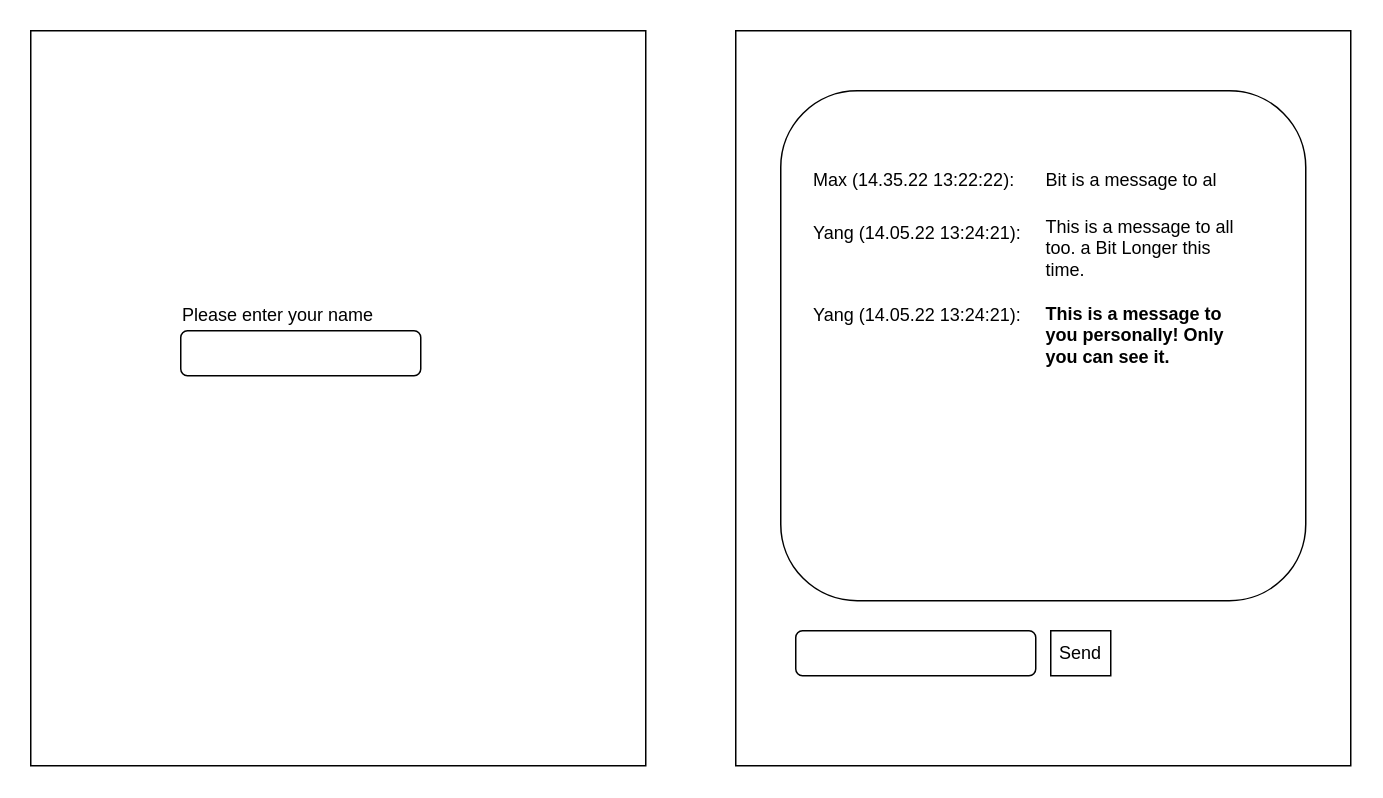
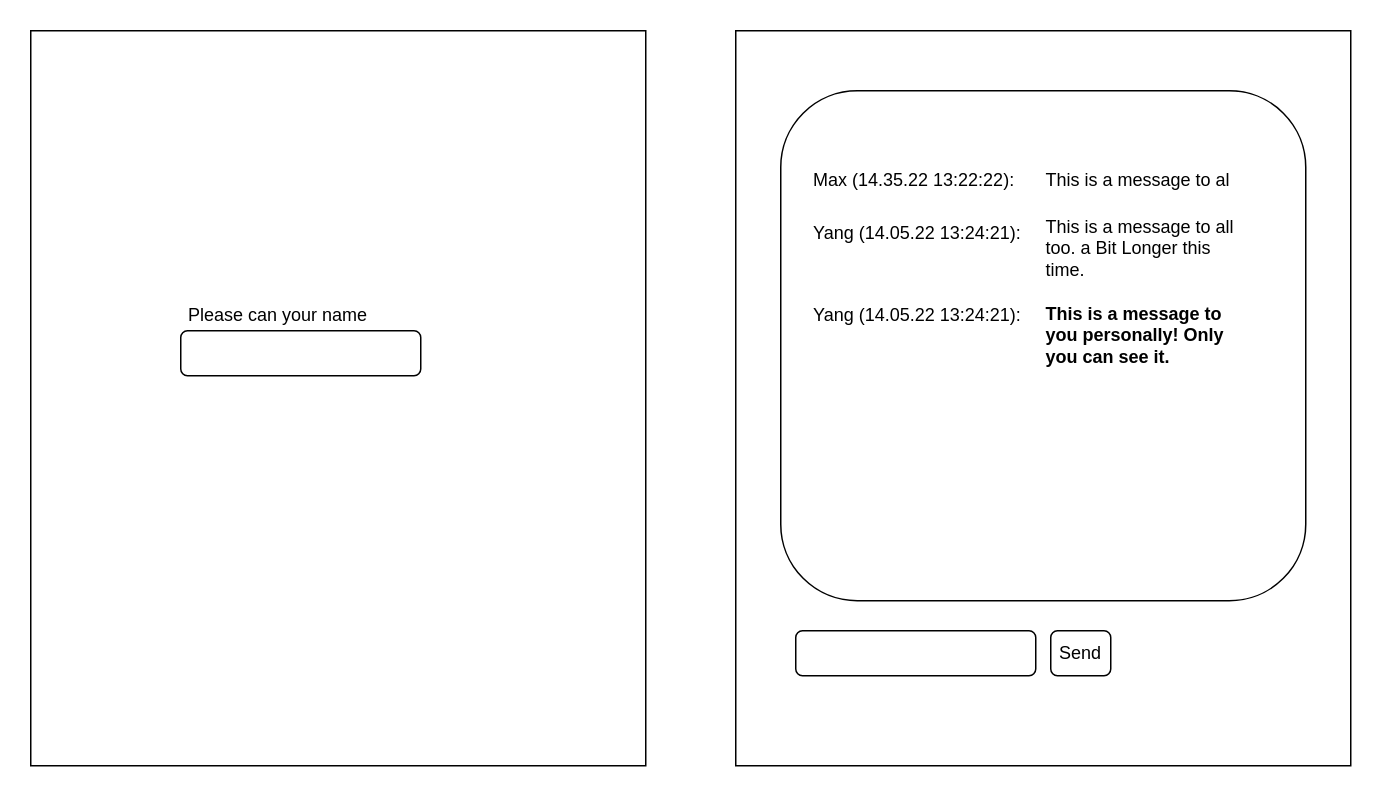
  <mxCell id="0" />
  <mxCell id="1" parent="0" />
  <mxCell id="2" value="" style="rounded=0;whiteSpace=wrap;html=1;" vertex="1" parent="1"><mxGeometry x="20" y="20" width="410" height="490" as="geometry" /></mxCell>
- <mxCell id="3" value="Please enter your name" style="text;html=1;strokeColor=none;fillColor=none;align=center;verticalAlign=middle;whiteSpace=wrap;rounded=0;" vertex="1" parent="1"><mxGeometry x="110" y="200" width="150" height="20" as="geometry" /></mxCell>
+ <mxCell id="3" value="Please can your name" style="text;html=1;strokeColor=none;fillColor=none;align=center;verticalAlign=middle;whiteSpace=wrap;rounded=0;" vertex="1" parent="1"><mxGeometry x="110" y="200" width="150" height="20" as="geometry" /></mxCell>
  <mxCell id="4" value="" style="rounded=1;whiteSpace=wrap;html=1;" vertex="1" parent="1"><mxGeometry x="120" y="220" width="160" height="30" as="geometry" /></mxCell>
  <mxCell id="5" value="" style="rounded=0;whiteSpace=wrap;html=1;" vertex="1" parent="1"><mxGeometry x="490" y="20" width="410" height="490" as="geometry" /></mxCell>
  <mxCell id="6" value="" style="rounded=1;whiteSpace=wrap;html=1;" vertex="1" parent="1"><mxGeometry x="520" y="60" width="350" height="340" as="geometry" /></mxCell>
  <mxCell id="7" value="" style="rounded=1;whiteSpace=wrap;html=1;" vertex="1" parent="1"><mxGeometry x="530" y="420" width="160" height="30" as="geometry" /></mxCell>
- <mxCell id="8" value="Send" style="whiteSpace=wrap;html=1;rounded=0;" vertex="1" parent="1"><mxGeometry x="700" y="420" width="40" height="30" as="geometry" /></mxCell>
+ <mxCell id="8" value="Send" style="rounded=1;whiteSpace=wrap;html=1;" vertex="1" parent="1"><mxGeometry x="700" y="420" width="40" height="30" as="geometry" /></mxCell>
  <mxCell id="9" value="Max (14.35.22 13:22:22):" style="text;html=1;strokeColor=none;fillColor=none;align=left;verticalAlign=middle;whiteSpace=wrap;rounded=0;shadow=1;" vertex="1" parent="1"><mxGeometry x="540" y="110" width="150" height="20" as="geometry" /></mxCell>
  <mxCell id="10" value="Yang (14.05.22 13:24:21):&amp;nbsp;&amp;nbsp;" style="text;html=1;strokeColor=none;fillColor=none;align=left;verticalAlign=middle;whiteSpace=wrap;rounded=0;shadow=1;" vertex="1" parent="1"><mxGeometry x="540" y="140" width="150" height="30" as="geometry" /></mxCell>
- <mxCell id="11" value="&lt;span style=&quot;&quot;&gt;Bit is a message to al&lt;/span&gt;" style="text;html=1;strokeColor=none;fillColor=none;align=left;verticalAlign=middle;whiteSpace=wrap;rounded=0;shadow=1;" vertex="1" parent="1"><mxGeometry x="695" y="110" width="180" height="20" as="geometry" /></mxCell>
+ <mxCell id="11" value="&lt;span style=&quot;&quot;&gt;This is a message to al&lt;/span&gt;" style="text;html=1;strokeColor=none;fillColor=none;align=left;verticalAlign=middle;whiteSpace=wrap;rounded=0;shadow=1;" vertex="1" parent="1"><mxGeometry x="695" y="110" width="180" height="20" as="geometry" /></mxCell>
  <mxCell id="12" value="&lt;span&gt;This is a message to all&amp;nbsp; too. a Bit Longer this time.&lt;/span&gt;" style="text;html=1;strokeColor=none;fillColor=none;align=left;verticalAlign=middle;whiteSpace=wrap;rounded=0;shadow=1;" vertex="1" parent="1"><mxGeometry x="695" y="142.5" width="135" height="45" as="geometry" /></mxCell>
  <mxCell id="13" value="Yang (14.05.22 13:24:21):&amp;nbsp;&amp;nbsp;" style="text;html=1;strokeColor=none;fillColor=none;align=left;verticalAlign=middle;whiteSpace=wrap;rounded=0;shadow=1;" vertex="1" parent="1"><mxGeometry x="540" y="195" width="150" height="30" as="geometry" /></mxCell>
  <mxCell id="14" value="&lt;b&gt;This is a message to you personally! Only you can see it.&lt;/b&gt;" style="text;html=1;strokeColor=none;fillColor=none;align=left;verticalAlign=middle;whiteSpace=wrap;rounded=0;shadow=1;" vertex="1" parent="1"><mxGeometry x="695" y="200" width="135" height="45" as="geometry" /></mxCell>
